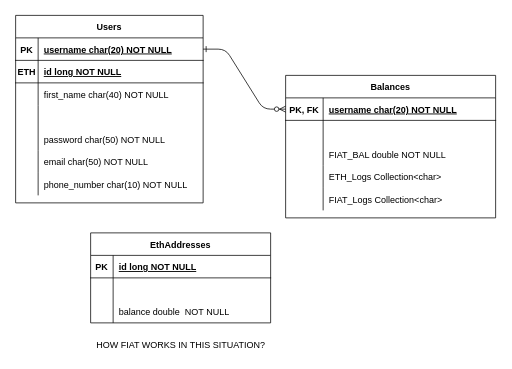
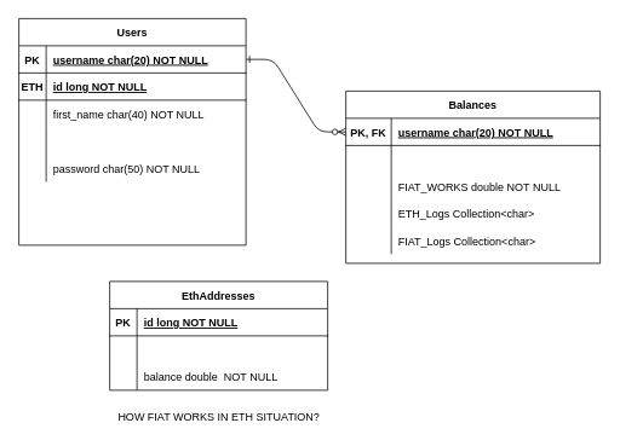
  <mxCell id="0" />
  <mxCell id="1" parent="0" />
  <mxCell id="2" value="Users" style="shape=table;startSize=30;container=1;collapsible=1;childLayout=tableLayout;fixedRows=1;rowLines=0;fontStyle=1;align=center;resizeLast=1;" parent="1" vertex="1"><mxGeometry x="20" y="20" width="250" height="250" as="geometry" /></mxCell>
  <mxCell id="3" value="" style="shape=partialRectangle;collapsible=0;dropTarget=0;pointerEvents=0;fillColor=none;points=[[0,0.5],[1,0.5]];portConstraint=eastwest;top=0;left=0;right=0;bottom=1;" parent="2" vertex="1"><mxGeometry y="30" width="250" height="30" as="geometry" /></mxCell>
  <mxCell id="4" value="PK" style="shape=partialRectangle;overflow=hidden;connectable=0;fillColor=none;top=0;left=0;bottom=0;right=0;fontStyle=1;" parent="3" vertex="1"><mxGeometry width="30" height="30" as="geometry"><mxRectangle width="30" height="30" as="alternateBounds" /></mxGeometry></mxCell>
  <mxCell id="5" value="username char(20) NOT NULL " style="shape=partialRectangle;overflow=hidden;connectable=0;fillColor=none;top=0;left=0;bottom=0;right=0;align=left;spacingLeft=6;fontStyle=5;" parent="3" vertex="1"><mxGeometry x="30" width="220" height="30" as="geometry"><mxRectangle width="220" height="30" as="alternateBounds" /></mxGeometry></mxCell>
  <mxCell id="6" style="shape=partialRectangle;collapsible=0;dropTarget=0;pointerEvents=0;fillColor=none;points=[[0,0.5],[1,0.5]];portConstraint=eastwest;top=0;left=0;right=0;bottom=1;" parent="2" vertex="1"><mxGeometry y="60" width="250" height="30" as="geometry" /></mxCell>
  <mxCell id="7" value="ETH" style="shape=partialRectangle;overflow=hidden;connectable=0;fillColor=none;top=0;left=0;bottom=0;right=0;fontStyle=1;" parent="6" vertex="1"><mxGeometry width="30" height="30" as="geometry"><mxRectangle width="30" height="30" as="alternateBounds" /></mxGeometry></mxCell>
  <mxCell id="8" value="id long NOT NULL" style="shape=partialRectangle;overflow=hidden;connectable=0;fillColor=none;top=0;left=0;bottom=0;right=0;align=left;spacingLeft=6;fontStyle=5;" parent="6" vertex="1"><mxGeometry x="30" width="220" height="30" as="geometry"><mxRectangle width="220" height="30" as="alternateBounds" /></mxGeometry></mxCell>
  <mxCell id="9" value="" style="shape=partialRectangle;collapsible=0;dropTarget=0;pointerEvents=0;fillColor=none;points=[[0,0.5],[1,0.5]];portConstraint=eastwest;top=0;left=0;right=0;bottom=0;" parent="2" vertex="1"><mxGeometry y="90" width="250" height="30" as="geometry" /></mxCell>
  <mxCell id="10" value="" style="shape=partialRectangle;overflow=hidden;connectable=0;fillColor=none;top=0;left=0;bottom=0;right=0;" parent="9" vertex="1"><mxGeometry width="30" height="30" as="geometry"><mxRectangle width="30" height="30" as="alternateBounds" /></mxGeometry></mxCell>
  <mxCell id="11" value="first_name char(40) NOT NULL" style="shape=partialRectangle;overflow=hidden;connectable=0;fillColor=none;top=0;left=0;bottom=0;right=0;align=left;spacingLeft=6;" parent="9" vertex="1"><mxGeometry x="30" width="220" height="30" as="geometry"><mxRectangle width="220" height="30" as="alternateBounds" /></mxGeometry></mxCell>
  <mxCell id="12" style="shape=partialRectangle;collapsible=0;dropTarget=0;pointerEvents=0;fillColor=none;points=[[0,0.5],[1,0.5]];portConstraint=eastwest;top=0;left=0;right=0;bottom=0;" parent="2" vertex="1"><mxGeometry y="120" width="250" height="30" as="geometry" /></mxCell>
  <mxCell id="13" style="shape=partialRectangle;overflow=hidden;connectable=0;fillColor=none;top=0;left=0;bottom=0;right=0;" parent="12" vertex="1"><mxGeometry width="30" height="30" as="geometry"><mxRectangle width="30" height="30" as="alternateBounds" /></mxGeometry></mxCell>
  <mxCell id="14" style="shape=partialRectangle;collapsible=0;dropTarget=0;pointerEvents=0;fillColor=none;points=[[0,0.5],[1,0.5]];portConstraint=eastwest;top=0;left=0;right=0;bottom=0;" parent="2" vertex="1"><mxGeometry y="150" width="250" height="30" as="geometry" /></mxCell>
  <mxCell id="15" style="shape=partialRectangle;overflow=hidden;connectable=0;fillColor=none;top=0;left=0;bottom=0;right=0;" parent="14" vertex="1"><mxGeometry width="30" height="30" as="geometry"><mxRectangle width="30" height="30" as="alternateBounds" /></mxGeometry></mxCell>
  <mxCell id="16" value="password char(50) NOT NULL" style="shape=partialRectangle;overflow=hidden;connectable=0;fillColor=none;top=0;left=0;bottom=0;right=0;align=left;spacingLeft=6;" parent="14" vertex="1"><mxGeometry x="30" width="220" height="30" as="geometry"><mxRectangle width="220" height="30" as="alternateBounds" /></mxGeometry></mxCell>
  <mxCell id="17" style="shape=partialRectangle;collapsible=0;dropTarget=0;pointerEvents=0;fillColor=none;points=[[0,0.5],[1,0.5]];portConstraint=eastwest;top=0;left=0;right=0;bottom=0;" parent="2" vertex="1"><mxGeometry y="180" width="250" height="30" as="geometry" /></mxCell>
  <mxCell id="18" style="shape=partialRectangle;overflow=hidden;connectable=0;fillColor=none;top=0;left=0;bottom=0;right=0;" parent="17" vertex="1"><mxGeometry width="30" height="30" as="geometry"><mxRectangle width="30" height="30" as="alternateBounds" /></mxGeometry></mxCell>
- <mxCell id="19" value="email char(50) NOT NULL" style="shape=partialRectangle;overflow=hidden;connectable=0;fillColor=none;top=0;left=0;bottom=0;right=0;align=left;spacingLeft=6;" parent="17" vertex="1"><mxGeometry x="30" width="220" height="30" as="geometry"><mxRectangle width="220" height="30" as="alternateBounds" /></mxGeometry></mxCell>
  <mxCell id="20" style="shape=partialRectangle;collapsible=0;dropTarget=0;pointerEvents=0;fillColor=none;points=[[0,0.5],[1,0.5]];portConstraint=eastwest;top=0;left=0;right=0;bottom=0;" parent="2" vertex="1"><mxGeometry y="210" width="250" height="30" as="geometry" /></mxCell>
  <mxCell id="21" style="shape=partialRectangle;overflow=hidden;connectable=0;fillColor=none;top=0;left=0;bottom=0;right=0;" parent="20" vertex="1"><mxGeometry width="30" height="30" as="geometry"><mxRectangle width="30" height="30" as="alternateBounds" /></mxGeometry></mxCell>
- <mxCell id="22" value="phone_number char(10) NOT NULL" style="shape=partialRectangle;overflow=hidden;connectable=0;fillColor=none;top=0;left=0;bottom=0;right=0;align=left;spacingLeft=6;" parent="20" vertex="1"><mxGeometry x="30" width="220" height="30" as="geometry"><mxRectangle width="220" height="30" as="alternateBounds" /></mxGeometry></mxCell>
  <mxCell id="23" value="Balances" style="shape=table;startSize=30;container=1;collapsible=1;childLayout=tableLayout;fixedRows=1;rowLines=0;fontStyle=1;align=center;resizeLast=1;" parent="1" vertex="1"><mxGeometry x="380" y="100" width="280" height="190" as="geometry" /></mxCell>
  <mxCell id="24" value="" style="shape=partialRectangle;collapsible=0;dropTarget=0;pointerEvents=0;fillColor=none;top=0;left=0;bottom=1;right=0;points=[[0,0.5],[1,0.5]];portConstraint=eastwest;" parent="23" vertex="1"><mxGeometry y="30" width="280" height="30" as="geometry" /></mxCell>
  <mxCell id="25" value="PK, FK" style="shape=partialRectangle;connectable=0;fillColor=none;top=0;left=0;bottom=0;right=0;fontStyle=1;overflow=hidden;" parent="24" vertex="1"><mxGeometry width="50" height="30" as="geometry"><mxRectangle width="50" height="30" as="alternateBounds" /></mxGeometry></mxCell>
  <mxCell id="26" value="username char(20) NOT NULL" style="shape=partialRectangle;connectable=0;fillColor=none;top=0;left=0;bottom=0;right=0;align=left;spacingLeft=6;fontStyle=5;overflow=hidden;" parent="24" vertex="1"><mxGeometry x="50" width="230" height="30" as="geometry"><mxRectangle width="230" height="30" as="alternateBounds" /></mxGeometry></mxCell>
  <mxCell id="27" value="" style="shape=partialRectangle;collapsible=0;dropTarget=0;pointerEvents=0;fillColor=none;top=0;left=0;bottom=0;right=0;points=[[0,0.5],[1,0.5]];portConstraint=eastwest;" parent="23" vertex="1"><mxGeometry y="60" width="280" height="30" as="geometry" /></mxCell>
  <mxCell id="28" value="" style="shape=partialRectangle;connectable=0;fillColor=none;top=0;left=0;bottom=0;right=0;editable=1;overflow=hidden;" parent="27" vertex="1"><mxGeometry width="50" height="30" as="geometry"><mxRectangle width="50" height="30" as="alternateBounds" /></mxGeometry></mxCell>
  <mxCell id="29" value="" style="shape=partialRectangle;collapsible=0;dropTarget=0;pointerEvents=0;fillColor=none;top=0;left=0;bottom=0;right=0;points=[[0,0.5],[1,0.5]];portConstraint=eastwest;" parent="23" vertex="1"><mxGeometry y="90" width="280" height="30" as="geometry" /></mxCell>
  <mxCell id="30" value="" style="shape=partialRectangle;connectable=0;fillColor=none;top=0;left=0;bottom=0;right=0;editable=1;overflow=hidden;" parent="29" vertex="1"><mxGeometry width="50" height="30" as="geometry"><mxRectangle width="50" height="30" as="alternateBounds" /></mxGeometry></mxCell>
- <mxCell id="31" value="FIAT_BAL double NOT NULL" style="shape=partialRectangle;connectable=0;fillColor=none;top=0;left=0;bottom=0;right=0;align=left;spacingLeft=6;overflow=hidden;" parent="29" vertex="1"><mxGeometry x="50" width="230" height="30" as="geometry"><mxRectangle width="230" height="30" as="alternateBounds" /></mxGeometry></mxCell>
+ <mxCell id="31" value="FIAT_WORKS double NOT NULL" style="shape=partialRectangle;connectable=0;fillColor=none;top=0;left=0;bottom=0;right=0;align=left;spacingLeft=6;overflow=hidden;" parent="29" vertex="1"><mxGeometry x="50" width="230" height="30" as="geometry"><mxRectangle width="230" height="30" as="alternateBounds" /></mxGeometry></mxCell>
  <mxCell id="32" style="shape=partialRectangle;collapsible=0;dropTarget=0;pointerEvents=0;fillColor=none;top=0;left=0;bottom=0;right=0;points=[[0,0.5],[1,0.5]];portConstraint=eastwest;" parent="23" vertex="1"><mxGeometry y="120" width="280" height="30" as="geometry" /></mxCell>
  <mxCell id="33" style="shape=partialRectangle;connectable=0;fillColor=none;top=0;left=0;bottom=0;right=0;editable=1;overflow=hidden;" parent="32" vertex="1"><mxGeometry width="50" height="30" as="geometry"><mxRectangle width="50" height="30" as="alternateBounds" /></mxGeometry></mxCell>
  <mxCell id="34" value="ETH_Logs Collection&lt;char&gt;" style="shape=partialRectangle;connectable=0;fillColor=none;top=0;left=0;bottom=0;right=0;align=left;spacingLeft=6;overflow=hidden;" parent="32" vertex="1"><mxGeometry x="50" width="230" height="30" as="geometry"><mxRectangle width="230" height="30" as="alternateBounds" /></mxGeometry></mxCell>
  <mxCell id="35" style="shape=partialRectangle;collapsible=0;dropTarget=0;pointerEvents=0;fillColor=none;top=0;left=0;bottom=0;right=0;points=[[0,0.5],[1,0.5]];portConstraint=eastwest;" parent="23" vertex="1"><mxGeometry y="150" width="280" height="30" as="geometry" /></mxCell>
  <mxCell id="36" style="shape=partialRectangle;connectable=0;fillColor=none;top=0;left=0;bottom=0;right=0;editable=1;overflow=hidden;" parent="35" vertex="1"><mxGeometry width="50" height="30" as="geometry"><mxRectangle width="50" height="30" as="alternateBounds" /></mxGeometry></mxCell>
  <mxCell id="37" value="FIAT_Logs Collection&lt;char&gt;" style="shape=partialRectangle;connectable=0;fillColor=none;top=0;left=0;bottom=0;right=0;align=left;spacingLeft=6;overflow=hidden;" parent="35" vertex="1"><mxGeometry x="50" width="230" height="30" as="geometry"><mxRectangle width="230" height="30" as="alternateBounds" /></mxGeometry></mxCell>
  <mxCell id="38" value="" style="edgeStyle=entityRelationEdgeStyle;endArrow=ERzeroToMany;startArrow=ERone;endFill=1;startFill=0;exitX=1;exitY=0.5;exitDx=0;exitDy=0;entryX=0;entryY=0.5;entryDx=0;entryDy=0;" parent="1" source="3" target="24" edge="1"><mxGeometry width="100" height="100" relative="1" as="geometry"><mxPoint x="230" y="320" as="sourcePoint" /><mxPoint x="310" y="350" as="targetPoint" /></mxGeometry></mxCell>
  <mxCell id="39" value="EthAddresses" style="shape=table;startSize=30;container=1;collapsible=1;childLayout=tableLayout;fixedRows=1;rowLines=0;fontStyle=1;align=center;resizeLast=1;" parent="1" vertex="1"><mxGeometry x="120" y="310" width="240" height="120" as="geometry" /></mxCell>
  <mxCell id="40" value="" style="shape=partialRectangle;collapsible=0;dropTarget=0;pointerEvents=0;fillColor=none;top=0;left=0;bottom=1;right=0;points=[[0,0.5],[1,0.5]];portConstraint=eastwest;" parent="39" vertex="1"><mxGeometry y="30" width="240" height="30" as="geometry" /></mxCell>
  <mxCell id="41" value="PK" style="shape=partialRectangle;connectable=0;fillColor=none;top=0;left=0;bottom=0;right=0;fontStyle=1;overflow=hidden;" parent="40" vertex="1"><mxGeometry width="30" height="30" as="geometry"><mxRectangle width="30" height="30" as="alternateBounds" /></mxGeometry></mxCell>
  <mxCell id="42" value="id long NOT NULL" style="shape=partialRectangle;connectable=0;fillColor=none;top=0;left=0;bottom=0;right=0;align=left;spacingLeft=6;fontStyle=5;overflow=hidden;" parent="40" vertex="1"><mxGeometry x="30" width="210" height="30" as="geometry"><mxRectangle width="210" height="30" as="alternateBounds" /></mxGeometry></mxCell>
  <mxCell id="43" value="" style="shape=partialRectangle;collapsible=0;dropTarget=0;pointerEvents=0;fillColor=none;top=0;left=0;bottom=0;right=0;points=[[0,0.5],[1,0.5]];portConstraint=eastwest;" parent="39" vertex="1"><mxGeometry y="60" width="240" height="30" as="geometry" /></mxCell>
  <mxCell id="44" value="" style="shape=partialRectangle;connectable=0;fillColor=none;top=0;left=0;bottom=0;right=0;editable=1;overflow=hidden;" parent="43" vertex="1"><mxGeometry width="30" height="30" as="geometry"><mxRectangle width="30" height="30" as="alternateBounds" /></mxGeometry></mxCell>
  <mxCell id="45" value="" style="shape=partialRectangle;collapsible=0;dropTarget=0;pointerEvents=0;fillColor=none;top=0;left=0;bottom=0;right=0;points=[[0,0.5],[1,0.5]];portConstraint=eastwest;" parent="39" vertex="1"><mxGeometry y="90" width="240" height="30" as="geometry" /></mxCell>
  <mxCell id="46" value="" style="shape=partialRectangle;connectable=0;fillColor=none;top=0;left=0;bottom=0;right=0;editable=1;overflow=hidden;" parent="45" vertex="1"><mxGeometry width="30" height="30" as="geometry"><mxRectangle width="30" height="30" as="alternateBounds" /></mxGeometry></mxCell>
  <mxCell id="47" value="balance double  NOT NULL" style="shape=partialRectangle;connectable=0;fillColor=none;top=0;left=0;bottom=0;right=0;align=left;spacingLeft=6;overflow=hidden;" parent="45" vertex="1"><mxGeometry x="30" width="210" height="30" as="geometry"><mxRectangle width="210" height="30" as="alternateBounds" /></mxGeometry></mxCell>
- <mxCell id="48" value="HOW FIAT WORKS IN THIS SITUATION?" style="text;html=1;align=center;verticalAlign=middle;resizable=0;points=[];autosize=1;strokeColor=none;fillColor=none;" parent="1" vertex="1"><mxGeometry x="120" y="450" width="240" height="20" as="geometry" /></mxCell>
+ <mxCell id="48" value="HOW FIAT WORKS IN ETH SITUATION?" style="text;html=1;align=center;verticalAlign=middle;resizable=0;points=[];autosize=1;strokeColor=none;fillColor=none;" parent="1" vertex="1"><mxGeometry x="120" y="450" width="240" height="20" as="geometry" /></mxCell>
